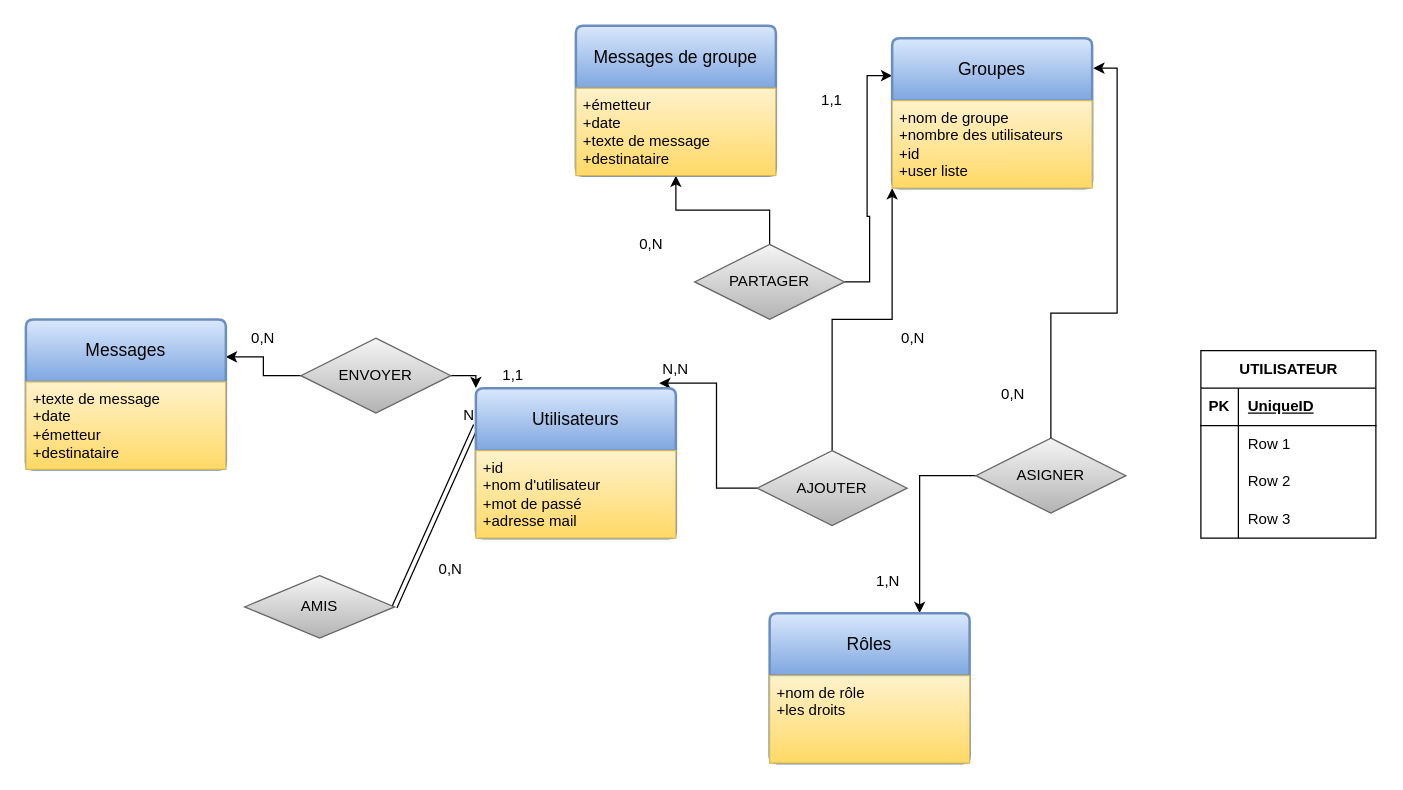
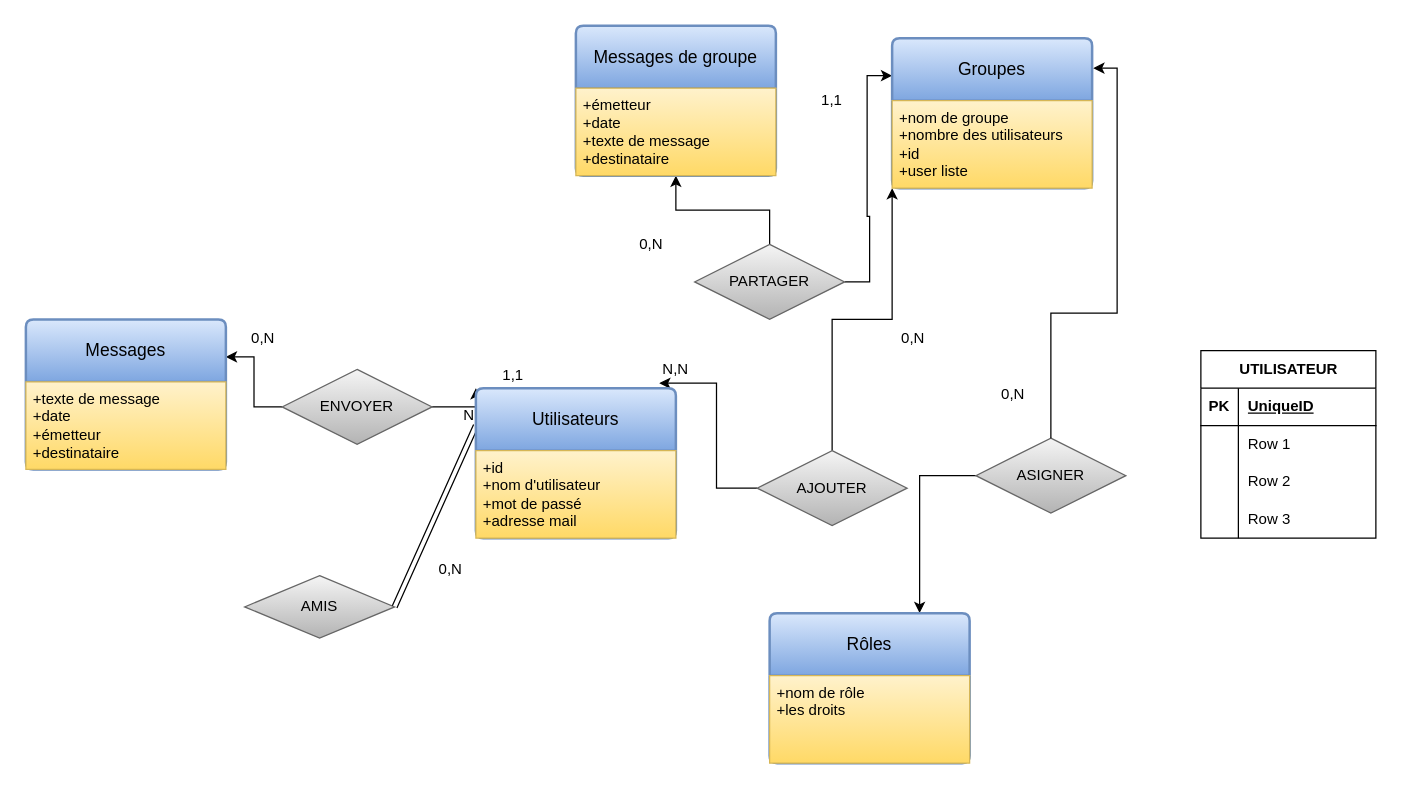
  <mxCell id="0" />
  <mxCell id="1" parent="0" />
  <mxCell id="2" value="UTILISATEUR" style="shape=table;startSize=30;container=1;collapsible=1;childLayout=tableLayout;fixedRows=1;rowLines=0;fontStyle=1;align=center;resizeLast=1;html=1;" vertex="1" parent="1"><mxGeometry x="960" y="280" width="140" height="150" as="geometry" /></mxCell>
  <mxCell id="3" value="" style="shape=tableRow;horizontal=0;startSize=0;swimlaneHead=0;swimlaneBody=0;fillColor=none;collapsible=0;dropTarget=0;points=[[0,0.5],[1,0.5]];portConstraint=eastwest;top=0;left=0;right=0;bottom=1;" vertex="1" parent="2"><mxGeometry y="30" width="140" height="30" as="geometry" /></mxCell>
  <mxCell id="4" value="PK" style="shape=partialRectangle;connectable=0;fillColor=none;top=0;left=0;bottom=0;right=0;fontStyle=1;overflow=hidden;whiteSpace=wrap;html=1;" vertex="1" parent="3"><mxGeometry width="30" height="30" as="geometry"><mxRectangle width="30" height="30" as="alternateBounds" /></mxGeometry></mxCell>
  <mxCell id="5" value="UniqueID" style="shape=partialRectangle;connectable=0;fillColor=none;top=0;left=0;bottom=0;right=0;align=left;spacingLeft=6;fontStyle=5;overflow=hidden;whiteSpace=wrap;html=1;" vertex="1" parent="3"><mxGeometry x="30" width="110" height="30" as="geometry"><mxRectangle width="110" height="30" as="alternateBounds" /></mxGeometry></mxCell>
  <mxCell id="6" value="" style="shape=tableRow;horizontal=0;startSize=0;swimlaneHead=0;swimlaneBody=0;fillColor=none;collapsible=0;dropTarget=0;points=[[0,0.5],[1,0.5]];portConstraint=eastwest;top=0;left=0;right=0;bottom=0;" vertex="1" parent="2"><mxGeometry y="60" width="140" height="30" as="geometry" /></mxCell>
  <mxCell id="7" value="" style="shape=partialRectangle;connectable=0;fillColor=none;top=0;left=0;bottom=0;right=0;editable=1;overflow=hidden;whiteSpace=wrap;html=1;" vertex="1" parent="6"><mxGeometry width="30" height="30" as="geometry"><mxRectangle width="30" height="30" as="alternateBounds" /></mxGeometry></mxCell>
  <mxCell id="8" value="Row 1" style="shape=partialRectangle;connectable=0;fillColor=none;top=0;left=0;bottom=0;right=0;align=left;spacingLeft=6;overflow=hidden;whiteSpace=wrap;html=1;" vertex="1" parent="6"><mxGeometry x="30" width="110" height="30" as="geometry"><mxRectangle width="110" height="30" as="alternateBounds" /></mxGeometry></mxCell>
  <mxCell id="9" value="" style="shape=tableRow;horizontal=0;startSize=0;swimlaneHead=0;swimlaneBody=0;fillColor=none;collapsible=0;dropTarget=0;points=[[0,0.5],[1,0.5]];portConstraint=eastwest;top=0;left=0;right=0;bottom=0;" vertex="1" parent="2"><mxGeometry y="90" width="140" height="30" as="geometry" /></mxCell>
  <mxCell id="10" value="" style="shape=partialRectangle;connectable=0;fillColor=none;top=0;left=0;bottom=0;right=0;editable=1;overflow=hidden;whiteSpace=wrap;html=1;" vertex="1" parent="9"><mxGeometry width="30" height="30" as="geometry"><mxRectangle width="30" height="30" as="alternateBounds" /></mxGeometry></mxCell>
  <mxCell id="11" value="Row 2" style="shape=partialRectangle;connectable=0;fillColor=none;top=0;left=0;bottom=0;right=0;align=left;spacingLeft=6;overflow=hidden;whiteSpace=wrap;html=1;" vertex="1" parent="9"><mxGeometry x="30" width="110" height="30" as="geometry"><mxRectangle width="110" height="30" as="alternateBounds" /></mxGeometry></mxCell>
  <mxCell id="12" value="" style="shape=tableRow;horizontal=0;startSize=0;swimlaneHead=0;swimlaneBody=0;fillColor=none;collapsible=0;dropTarget=0;points=[[0,0.5],[1,0.5]];portConstraint=eastwest;top=0;left=0;right=0;bottom=0;" vertex="1" parent="2"><mxGeometry y="120" width="140" height="30" as="geometry" /></mxCell>
  <mxCell id="13" value="" style="shape=partialRectangle;connectable=0;fillColor=none;top=0;left=0;bottom=0;right=0;editable=1;overflow=hidden;whiteSpace=wrap;html=1;" vertex="1" parent="12"><mxGeometry width="30" height="30" as="geometry"><mxRectangle width="30" height="30" as="alternateBounds" /></mxGeometry></mxCell>
  <mxCell id="14" value="Row 3" style="shape=partialRectangle;connectable=0;fillColor=none;top=0;left=0;bottom=0;right=0;align=left;spacingLeft=6;overflow=hidden;whiteSpace=wrap;html=1;" vertex="1" parent="12"><mxGeometry x="30" width="110" height="30" as="geometry"><mxRectangle width="110" height="30" as="alternateBounds" /></mxGeometry></mxCell>
  <mxCell id="15" value="AMIS" style="shape=rhombus;perimeter=rhombusPerimeter;whiteSpace=wrap;html=1;align=center;fillColor=#f5f5f5;strokeColor=#666666;gradientColor=#b3b3b3;" vertex="1" parent="1"><mxGeometry x="195" y="460" width="120" height="50" as="geometry" /></mxCell>
  <mxCell id="16" style="edgeStyle=orthogonalEdgeStyle;rounded=0;orthogonalLoop=1;jettySize=auto;html=1;entryX=0.75;entryY=0;entryDx=0;entryDy=0;" edge="1" parent="1" source="17" target="38"><mxGeometry relative="1" as="geometry" /></mxCell>
  <mxCell id="17" value="ASIGNER" style="shape=rhombus;perimeter=rhombusPerimeter;whiteSpace=wrap;html=1;align=center;fillColor=#f5f5f5;strokeColor=#666666;gradientColor=#b3b3b3;" vertex="1" parent="1"><mxGeometry x="780" y="350" width="120" height="60" as="geometry" /></mxCell>
  <mxCell id="18" style="edgeStyle=orthogonalEdgeStyle;rounded=0;orthogonalLoop=1;jettySize=auto;html=1;exitX=0;exitY=0.5;exitDx=0;exitDy=0;entryX=0.917;entryY=-0.033;entryDx=0;entryDy=0;entryPerimeter=0;" edge="1" parent="1" source="20" target="47"><mxGeometry relative="1" as="geometry"><mxPoint x="530" y="330" as="targetPoint" /></mxGeometry></mxCell>
  <mxCell id="19" style="edgeStyle=orthogonalEdgeStyle;rounded=0;orthogonalLoop=1;jettySize=auto;html=1;entryX=0;entryY=1;entryDx=0;entryDy=0;" edge="1" parent="1" source="20" target="41"><mxGeometry relative="1" as="geometry" /></mxCell>
  <mxCell id="20" value="AJOUTER" style="shape=rhombus;perimeter=rhombusPerimeter;whiteSpace=wrap;html=1;align=center;fillColor=#f5f5f5;strokeColor=#666666;gradientColor=#b3b3b3;" vertex="1" parent="1"><mxGeometry x="605" y="360" width="120" height="60" as="geometry" /></mxCell>
  <mxCell id="21" style="edgeStyle=orthogonalEdgeStyle;rounded=0;orthogonalLoop=1;jettySize=auto;html=1;entryX=0.5;entryY=1;entryDx=0;entryDy=0;" edge="1" parent="1" source="23" target="45"><mxGeometry relative="1" as="geometry" /></mxCell>
  <mxCell id="22" style="edgeStyle=orthogonalEdgeStyle;rounded=0;orthogonalLoop=1;jettySize=auto;html=1;entryX=0;entryY=0.25;entryDx=0;entryDy=0;" edge="1" parent="1" source="23" target="40"><mxGeometry relative="1" as="geometry" /></mxCell>
  <mxCell id="23" value="PARTAGER" style="shape=rhombus;perimeter=rhombusPerimeter;whiteSpace=wrap;html=1;align=center;fillColor=#f5f5f5;strokeColor=#666666;gradientColor=#b3b3b3;" vertex="1" parent="1"><mxGeometry x="555" y="195" width="120" height="60" as="geometry" /></mxCell>
  <mxCell id="24" style="edgeStyle=orthogonalEdgeStyle;rounded=0;orthogonalLoop=1;jettySize=auto;html=1;exitX=1;exitY=0.5;exitDx=0;exitDy=0;entryX=0;entryY=0;entryDx=0;entryDy=0;" edge="1" parent="1" source="26" target="47"><mxGeometry relative="1" as="geometry"><mxPoint x="430" y="330" as="targetPoint" /></mxGeometry></mxCell>
  <mxCell id="25" style="edgeStyle=orthogonalEdgeStyle;rounded=0;orthogonalLoop=1;jettySize=auto;html=1;exitX=0;exitY=0.5;exitDx=0;exitDy=0;entryX=1;entryY=0.25;entryDx=0;entryDy=0;" edge="1" parent="1" source="26" target="42"><mxGeometry relative="1" as="geometry" /></mxCell>
- <mxCell id="26" value="ENVOYER" style="shape=rhombus;perimeter=rhombusPerimeter;whiteSpace=wrap;html=1;align=center;fillColor=#f5f5f5;strokeColor=#666666;gradientColor=#b3b3b3;" vertex="1" parent="1"><mxGeometry x="240" y="270" width="120" height="60" as="geometry" /></mxCell>
+ <mxCell id="26" value="ENVOYER" style="shape=rhombus;perimeter=rhombusPerimeter;whiteSpace=wrap;html=1;align=center;fillColor=#f5f5f5;strokeColor=#666666;gradientColor=#b3b3b3;" vertex="1" parent="1"><mxGeometry x="225" y="295" width="120" height="60" as="geometry" /></mxCell>
  <mxCell id="27" value="0,N" style="text;html=1;align=center;verticalAlign=middle;resizable=0;points=[];autosize=1;strokeColor=none;fillColor=none;" vertex="1" parent="1"><mxGeometry y="180" width="40" height="30" as="geometry" x="500" /></mxCell>
  <mxCell id="28" value="0,N" style="text;html=1;strokeColor=none;fillColor=none;align=center;verticalAlign=middle;whiteSpace=wrap;rounded=0;" vertex="1" parent="1"><mxGeometry x="780" y="300" width="60" height="30" as="geometry" /></mxCell>
- <mxCell id="29" value="1,N" style="text;html=1;strokeColor=none;fillColor=none;align=center;verticalAlign=middle;whiteSpace=wrap;rounded=0;" vertex="1" parent="1"><mxGeometry x="680" y="450" width="60" height="30" as="geometry" /></mxCell>
  <mxCell id="30" value="0,N" style="text;html=1;strokeColor=none;fillColor=none;align=center;verticalAlign=middle;whiteSpace=wrap;rounded=0;" vertex="1" parent="1"><mxGeometry x="330" y="440" width="60" height="30" as="geometry" /></mxCell>
  <mxCell id="31" value="N,N" style="text;html=1;strokeColor=none;fillColor=none;align=center;verticalAlign=middle;whiteSpace=wrap;rounded=0;" vertex="1" parent="1"><mxGeometry x="510" y="280" width="60" height="30" as="geometry" /></mxCell>
  <mxCell id="32" value="0,N" style="text;html=1;strokeColor=none;fillColor=none;align=center;verticalAlign=middle;whiteSpace=wrap;rounded=0;" vertex="1" parent="1"><mxGeometry x="700" y="255" width="60" height="30" as="geometry" /></mxCell>
  <mxCell id="33" value="1,1" style="text;html=1;strokeColor=none;fillColor=none;align=center;verticalAlign=middle;whiteSpace=wrap;rounded=0;" vertex="1" parent="1"><mxGeometry x="635" y="65" width="60" height="30" as="geometry" /></mxCell>
  <mxCell id="34" value="1,1" style="text;html=1;strokeColor=none;fillColor=none;align=center;verticalAlign=middle;whiteSpace=wrap;rounded=0;" vertex="1" parent="1"><mxGeometry x="380" y="285" width="60" height="30" as="geometry" /></mxCell>
  <mxCell id="35" value="0,N" style="text;html=1;strokeColor=none;fillColor=none;align=center;verticalAlign=middle;whiteSpace=wrap;rounded=0;" vertex="1" parent="1"><mxGeometry x="180" y="255" width="60" height="30" as="geometry" /></mxCell>
  <mxCell id="36" value="" style="shape=link;html=1;rounded=0;exitX=1;exitY=0.5;exitDx=0;exitDy=0;entryX=0;entryY=0.25;entryDx=0;entryDy=0;" edge="1" parent="1" source="15" target="47"><mxGeometry relative="1" as="geometry"><mxPoint x="400" y="360" as="sourcePoint" /><mxPoint x="430" y="350" as="targetPoint" /></mxGeometry></mxCell>
  <mxCell id="37" value="N" style="resizable=0;html=1;whiteSpace=wrap;align=right;verticalAlign=bottom;" connectable="0" vertex="1" parent="36"><mxGeometry x="1" relative="1" as="geometry" /></mxCell>
  <mxCell id="38" value="Rôles" style="swimlane;childLayout=stackLayout;horizontal=1;startSize=50;horizontalStack=0;rounded=1;fontSize=14;fontStyle=0;strokeWidth=2;resizeParent=0;resizeLast=1;shadow=0;dashed=0;align=center;arcSize=4;whiteSpace=wrap;html=1;fillColor=#dae8fc;gradientColor=#7ea6e0;strokeColor=#6c8ebf;" vertex="1" parent="1"><mxGeometry x="615" y="490" width="160" height="120" as="geometry" /></mxCell>
  <mxCell id="39" value="+nom de rôle&lt;br&gt;+les droits" style="align=left;strokeColor=#d6b656;fillColor=#fff2cc;spacingLeft=4;fontSize=12;verticalAlign=top;resizable=0;rotatable=0;part=1;html=1;gradientColor=#ffd966;" vertex="1" parent="38"><mxGeometry y="50" width="160" height="70" as="geometry" /></mxCell>
  <mxCell id="40" value="Groupes" style="swimlane;childLayout=stackLayout;horizontal=1;startSize=50;horizontalStack=0;rounded=1;fontSize=14;fontStyle=0;strokeWidth=2;resizeParent=0;resizeLast=1;shadow=0;dashed=0;align=center;arcSize=4;whiteSpace=wrap;html=1;fillColor=#dae8fc;gradientColor=#7ea6e0;strokeColor=#6c8ebf;" vertex="1" parent="1"><mxGeometry x="713" y="30" width="160" height="120" as="geometry" /></mxCell>
  <mxCell id="41" value="+nom de groupe&lt;br&gt;+nombre des utilisateurs&lt;br&gt;+id&lt;br&gt;+user liste" style="align=left;strokeColor=#d6b656;fillColor=#fff2cc;spacingLeft=4;fontSize=12;verticalAlign=top;resizable=0;rotatable=0;part=1;html=1;gradientColor=#ffd966;" vertex="1" parent="40"><mxGeometry y="50" width="160" height="70" as="geometry" /></mxCell>
  <mxCell id="42" value="Messages" style="swimlane;childLayout=stackLayout;horizontal=1;startSize=50;horizontalStack=0;rounded=1;fontSize=14;fontStyle=0;strokeWidth=2;resizeParent=0;resizeLast=1;shadow=0;dashed=0;align=center;arcSize=4;whiteSpace=wrap;html=1;fillColor=#dae8fc;gradientColor=#7ea6e0;strokeColor=#6c8ebf;" vertex="1" parent="1"><mxGeometry x="20" y="255" width="160" height="120" as="geometry" /></mxCell>
  <mxCell id="43" value="+texte de message&lt;br&gt;+date&lt;br&gt;+émetteur&lt;br&gt;+destinataire" style="align=left;strokeColor=#d6b656;fillColor=#fff2cc;spacingLeft=4;fontSize=12;verticalAlign=top;resizable=0;rotatable=0;part=1;html=1;gradientColor=#ffd966;" vertex="1" parent="42"><mxGeometry y="50" width="160" height="70" as="geometry" /></mxCell>
  <mxCell id="44" value="Messages de groupe" style="swimlane;childLayout=stackLayout;horizontal=1;startSize=50;horizontalStack=0;rounded=1;fontSize=14;fontStyle=0;strokeWidth=2;resizeParent=0;resizeLast=1;shadow=0;dashed=0;align=center;arcSize=4;whiteSpace=wrap;html=1;fillColor=#dae8fc;gradientColor=#7ea6e0;strokeColor=#6c8ebf;" vertex="1" parent="1"><mxGeometry x="460" y="20" width="160" height="120" as="geometry" /></mxCell>
  <mxCell id="45" value="+émetteur&lt;br&gt;+date&lt;br&gt;+texte de message&lt;br&gt;+destinataire" style="align=left;strokeColor=#d6b656;fillColor=#fff2cc;spacingLeft=4;fontSize=12;verticalAlign=top;resizable=0;rotatable=0;part=1;html=1;gradientColor=#ffd966;" vertex="1" parent="44"><mxGeometry y="50" width="160" height="70" as="geometry" /></mxCell>
  <mxCell id="46" style="edgeStyle=orthogonalEdgeStyle;rounded=0;orthogonalLoop=1;jettySize=auto;html=1;entryX=1.006;entryY=0.2;entryDx=0;entryDy=0;entryPerimeter=0;" edge="1" parent="1" source="17" target="40"><mxGeometry relative="1" as="geometry" /></mxCell>
  <mxCell id="47" value="Utilisateurs" style="swimlane;childLayout=stackLayout;horizontal=1;startSize=50;horizontalStack=0;rounded=1;fontSize=14;fontStyle=0;strokeWidth=2;resizeParent=0;resizeLast=1;shadow=0;dashed=0;align=center;arcSize=4;whiteSpace=wrap;html=1;fillColor=#dae8fc;gradientColor=#7ea6e0;strokeColor=#6c8ebf;" vertex="1" parent="1"><mxGeometry x="380" y="310" width="160" height="120" as="geometry" /></mxCell>
  <mxCell id="48" value="+id&lt;br&gt;+nom d'utilisateur&lt;br&gt;+mot de passé&lt;br&gt;+adresse mail" style="align=left;strokeColor=#d6b656;fillColor=#fff2cc;spacingLeft=4;fontSize=12;verticalAlign=top;resizable=0;rotatable=0;part=1;html=1;gradientColor=#ffd966;" vertex="1" parent="47"><mxGeometry y="50" width="160" height="70" as="geometry" /></mxCell>
